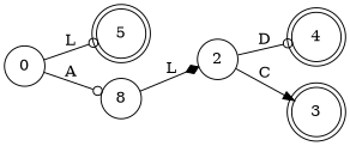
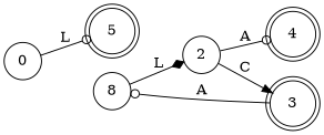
  digraph {
    rankdir=LR
    node [shape=circle]
    edge [arrowhead=odot]
    0
    5 [shape=doublecircle]
    n3 [label=8]
    2
    3 [shape=doublecircle]
    4 [shape=doublecircle]
    0 -> 5 [label=L]
-   0 -> n3 [label=A]
+   3 -> n3 [label=A]
    n3 -> 2 [arrowhead=diamond label=L]
    2 -> 3 [arrowhead=normal label=C]
-   2 -> 4 [label=D]
+   2 -> 4 [label=A]
  }
